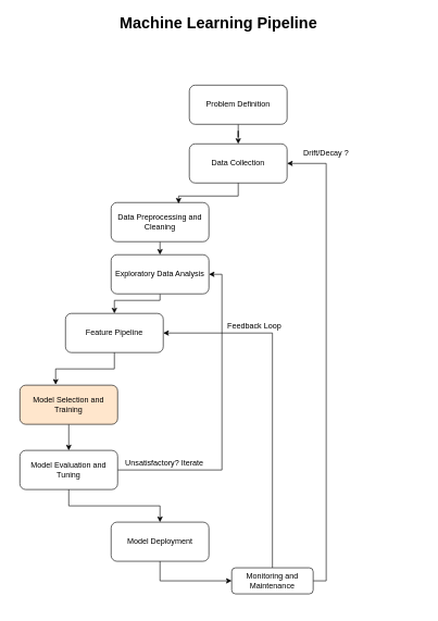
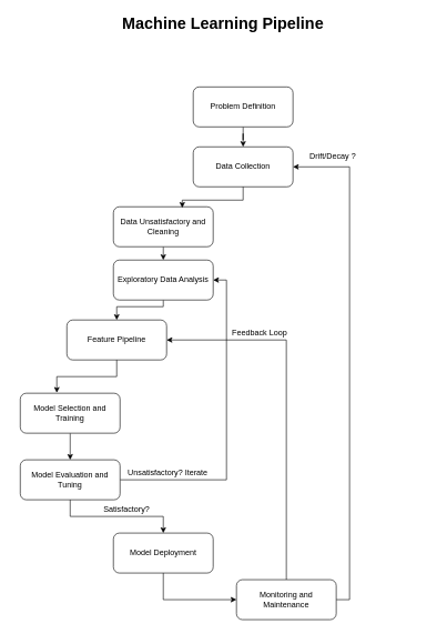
  <mxCell id="0" />
  <mxCell id="1" parent="0" />
  <mxCell id="2" value="" style="group" vertex="1" connectable="0" parent="1"><mxGeometry x="30" y="130" width="520" height="800" as="geometry" /></mxCell>
  <mxCell id="3" style="edgeStyle=orthogonalEdgeStyle;rounded=0;orthogonalLoop=1;jettySize=auto;html=1;" edge="1" parent="2" source="4" target="5"><mxGeometry relative="1" as="geometry" /></mxCell>
  <mxCell id="4" value="Problem Definition" style="rounded=1;whiteSpace=wrap;html=1;" vertex="1" parent="2"><mxGeometry x="260" width="150" height="60" as="geometry" /></mxCell>
  <mxCell id="5" value="Data Collection" style="rounded=1;whiteSpace=wrap;html=1;" vertex="1" parent="2"><mxGeometry x="260" y="90" width="150" height="60" as="geometry" /></mxCell>
  <mxCell id="6" style="edgeStyle=orthogonalEdgeStyle;rounded=0;orthogonalLoop=1;jettySize=auto;html=1;exitX=0.5;exitY=1;exitDx=0;exitDy=0;entryX=0.5;entryY=0;entryDx=0;entryDy=0;" edge="1" parent="2" source="7" target="9"><mxGeometry relative="1" as="geometry" /></mxCell>
- <mxCell id="7" value="Data Preprocessing and Cleaning" style="rounded=1;whiteSpace=wrap;html=1;" vertex="1" parent="2"><mxGeometry x="140" y="180" width="150" height="60" as="geometry" /></mxCell>
+ <mxCell id="7" value="Data Unsatisfactory and Cleaning" style="rounded=1;whiteSpace=wrap;html=1;" vertex="1" parent="2"><mxGeometry x="140" y="180" width="150" height="60" as="geometry" /></mxCell>
  <mxCell id="8" style="edgeStyle=orthogonalEdgeStyle;rounded=0;orthogonalLoop=1;jettySize=auto;html=1;exitX=0.5;exitY=1;exitDx=0;exitDy=0;entryX=0.5;entryY=0;entryDx=0;entryDy=0;" edge="1" parent="2" source="9" target="10"><mxGeometry relative="1" as="geometry"><Array as="points"><mxPoint x="215" y="330" /><mxPoint x="145" y="330" /></Array></mxGeometry></mxCell>
  <mxCell id="9" value="Exploratory Data Analysis" style="rounded=1;whiteSpace=wrap;html=1;" vertex="1" parent="2"><mxGeometry x="140" y="260" width="150" height="60" as="geometry" /></mxCell>
  <mxCell id="10" value="Feature Pipeline" style="rounded=1;whiteSpace=wrap;html=1;" vertex="1" parent="2"><mxGeometry x="70" y="350" width="150" height="60" as="geometry" /></mxCell>
  <mxCell id="11" style="edgeStyle=orthogonalEdgeStyle;rounded=0;orthogonalLoop=1;jettySize=auto;html=1;exitX=0.5;exitY=1;exitDx=0;exitDy=0;entryX=0.5;entryY=0;entryDx=0;entryDy=0;" edge="1" parent="2" source="12" target="15"><mxGeometry relative="1" as="geometry" /></mxCell>
- <mxCell id="12" value="Model Selection and Training" style="rounded=1;whiteSpace=wrap;html=1;fillColor=#ffe6cc;" vertex="1" parent="2"><mxGeometry y="460" width="150" height="60" as="geometry" /></mxCell>
+ <mxCell id="12" value="Model Selection and Training" style="rounded=1;whiteSpace=wrap;html=1;" vertex="1" parent="2"><mxGeometry y="460" width="150" height="60" as="geometry" /></mxCell>
  <mxCell id="13" style="edgeStyle=orthogonalEdgeStyle;rounded=0;orthogonalLoop=1;jettySize=auto;html=1;exitX=0.5;exitY=1;exitDx=0;exitDy=0;entryX=0.5;entryY=0;entryDx=0;entryDy=0;" edge="1" parent="2" source="15" target="17"><mxGeometry relative="1" as="geometry" /></mxCell>
  <mxCell id="14" style="edgeStyle=orthogonalEdgeStyle;rounded=0;orthogonalLoop=1;jettySize=auto;html=1;exitX=1;exitY=0.5;exitDx=0;exitDy=0;entryX=1;entryY=0.5;entryDx=0;entryDy=0;" edge="1" parent="2" source="15" target="9"><mxGeometry relative="1" as="geometry" /></mxCell>
  <mxCell id="15" value="Model Evaluation and Tuning" style="rounded=1;whiteSpace=wrap;html=1;" vertex="1" parent="2"><mxGeometry y="560" width="150" height="60" as="geometry" /></mxCell>
  <mxCell id="16" style="edgeStyle=orthogonalEdgeStyle;rounded=0;orthogonalLoop=1;jettySize=auto;html=1;exitX=0.5;exitY=1;exitDx=0;exitDy=0;entryX=0;entryY=0.5;entryDx=0;entryDy=0;" edge="1" parent="2" source="17" target="20"><mxGeometry relative="1" as="geometry" /></mxCell>
  <mxCell id="17" value="Model Deployment" style="rounded=1;whiteSpace=wrap;html=1;" vertex="1" parent="2"><mxGeometry x="140" y="670" width="150" height="60" as="geometry" /></mxCell>
  <mxCell id="18" style="edgeStyle=orthogonalEdgeStyle;rounded=0;orthogonalLoop=1;jettySize=auto;html=1;exitX=0.5;exitY=0;exitDx=0;exitDy=0;entryX=1;entryY=0.5;entryDx=0;entryDy=0;" edge="1" parent="2" source="20" target="10"><mxGeometry relative="1" as="geometry" /></mxCell>
  <mxCell id="19" style="edgeStyle=orthogonalEdgeStyle;rounded=0;orthogonalLoop=1;jettySize=auto;html=1;exitX=1;exitY=0.5;exitDx=0;exitDy=0;entryX=1;entryY=0.5;entryDx=0;entryDy=0;" edge="1" parent="2" source="20" target="5"><mxGeometry relative="1" as="geometry" /></mxCell>
- <mxCell id="20" value="Monitoring and Maintenance" style="rounded=1;whiteSpace=wrap;html=1;" vertex="1" parent="2"><mxGeometry x="325" y="740" width="125" height="40" as="geometry" /></mxCell>
+ <mxCell id="20" value="Monitoring and Maintenance" style="rounded=1;whiteSpace=wrap;html=1;" vertex="1" parent="2"><mxGeometry x="325" y="740" width="150" height="60" as="geometry" /></mxCell>
  <mxCell id="21" style="edgeStyle=orthogonalEdgeStyle;rounded=0;orthogonalLoop=1;jettySize=auto;html=1;exitX=0.5;exitY=1;exitDx=0;exitDy=0;entryX=0.366;entryY=-0.012;entryDx=0;entryDy=0;entryPerimeter=0;" edge="1" parent="2" source="10" target="12"><mxGeometry relative="1" as="geometry" /></mxCell>
  <mxCell id="22" style="edgeStyle=orthogonalEdgeStyle;rounded=0;orthogonalLoop=1;jettySize=auto;html=1;entryX=0.69;entryY=0.026;entryDx=0;entryDy=0;entryPerimeter=0;" edge="1" parent="2" source="5" target="7"><mxGeometry relative="1" as="geometry" /></mxCell>
+ <mxCell id="23" value="Satisfactory?" style="text;html=1;align=center;verticalAlign=middle;whiteSpace=wrap;rounded=0;" vertex="1" parent="2"><mxGeometry x="110" y="620" width="100" height="30" as="geometry" /></mxCell>
  <mxCell id="24" value="Unsatisfactory? Iterate" style="text;html=1;align=center;verticalAlign=middle;whiteSpace=wrap;rounded=0;" vertex="1" parent="2"><mxGeometry x="157" y="565" width="130" height="30" as="geometry" /></mxCell>
  <mxCell id="25" value="Feedback Loop" style="text;html=1;align=center;verticalAlign=middle;whiteSpace=wrap;rounded=0;rotation=0;" vertex="1" parent="2"><mxGeometry x="310" y="355" width="100" height="30" as="geometry" /></mxCell>
  <mxCell id="26" value="Drift/Decay ?" style="text;html=1;align=center;verticalAlign=middle;whiteSpace=wrap;rounded=0;rotation=0;" vertex="1" parent="2"><mxGeometry x="420" y="90" width="100" height="30" as="geometry" /></mxCell>
  <mxCell id="27" value="&lt;b&gt;&lt;font style=&quot;font-size: 24px;&quot;&gt;Machine Learning Pipeline&lt;/font&gt;&lt;/b&gt;" style="text;html=1;align=center;verticalAlign=middle;whiteSpace=wrap;rounded=0;" vertex="1" parent="1"><mxGeometry x="20" y="20" width="630" height="30" as="geometry" /></mxCell>
